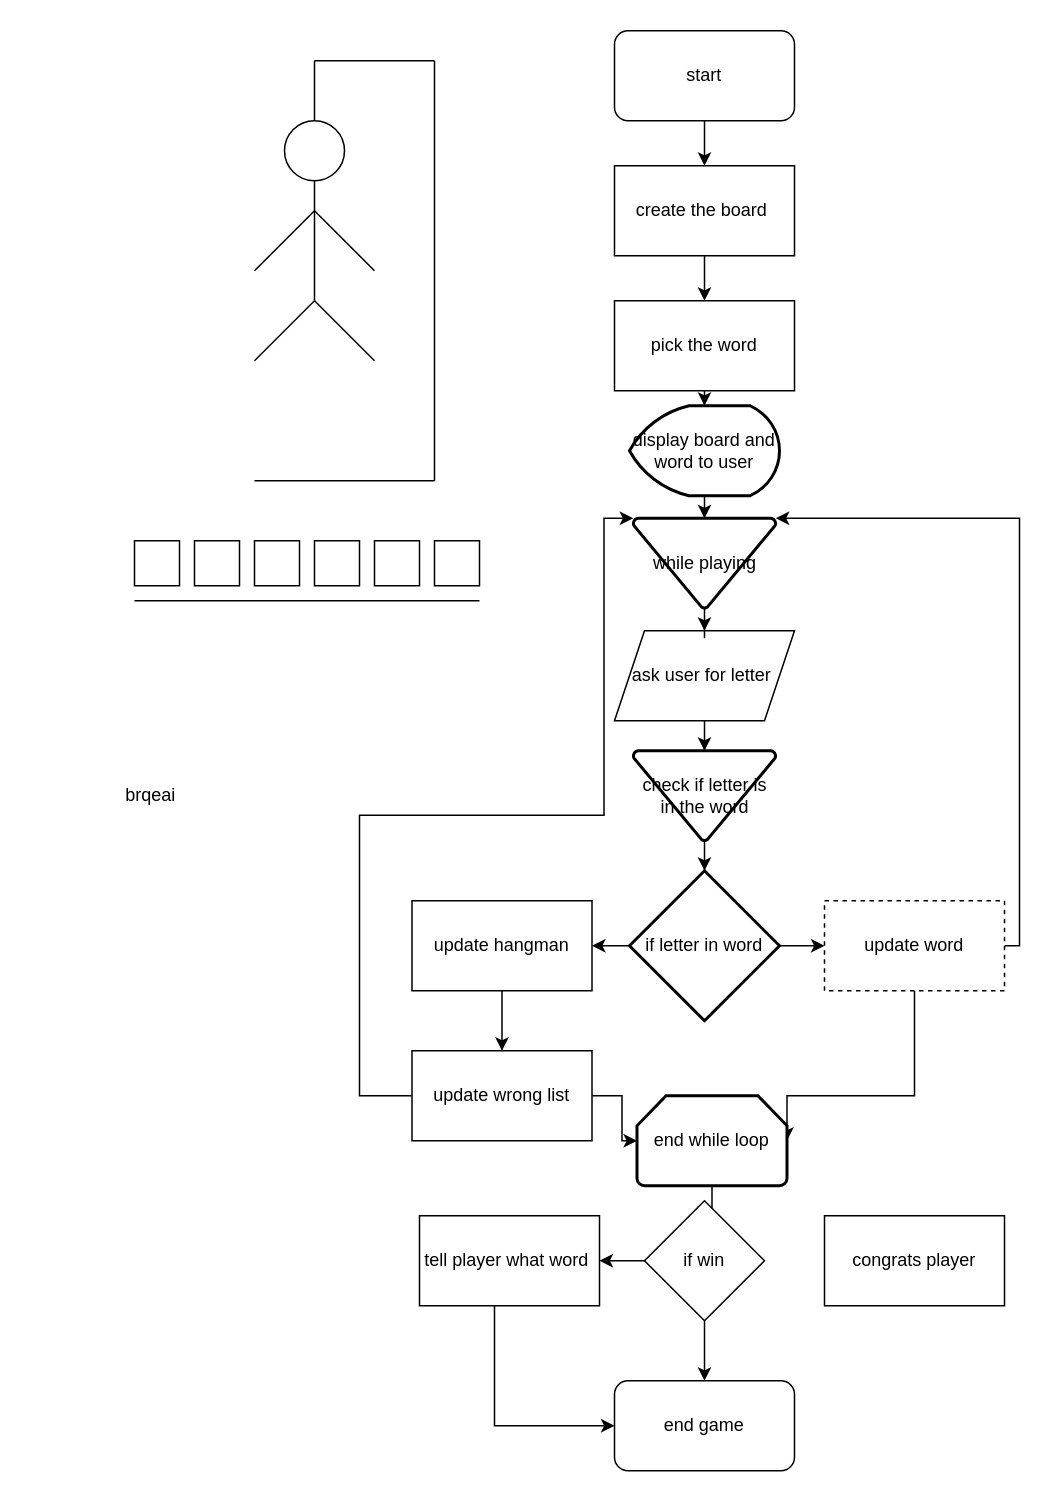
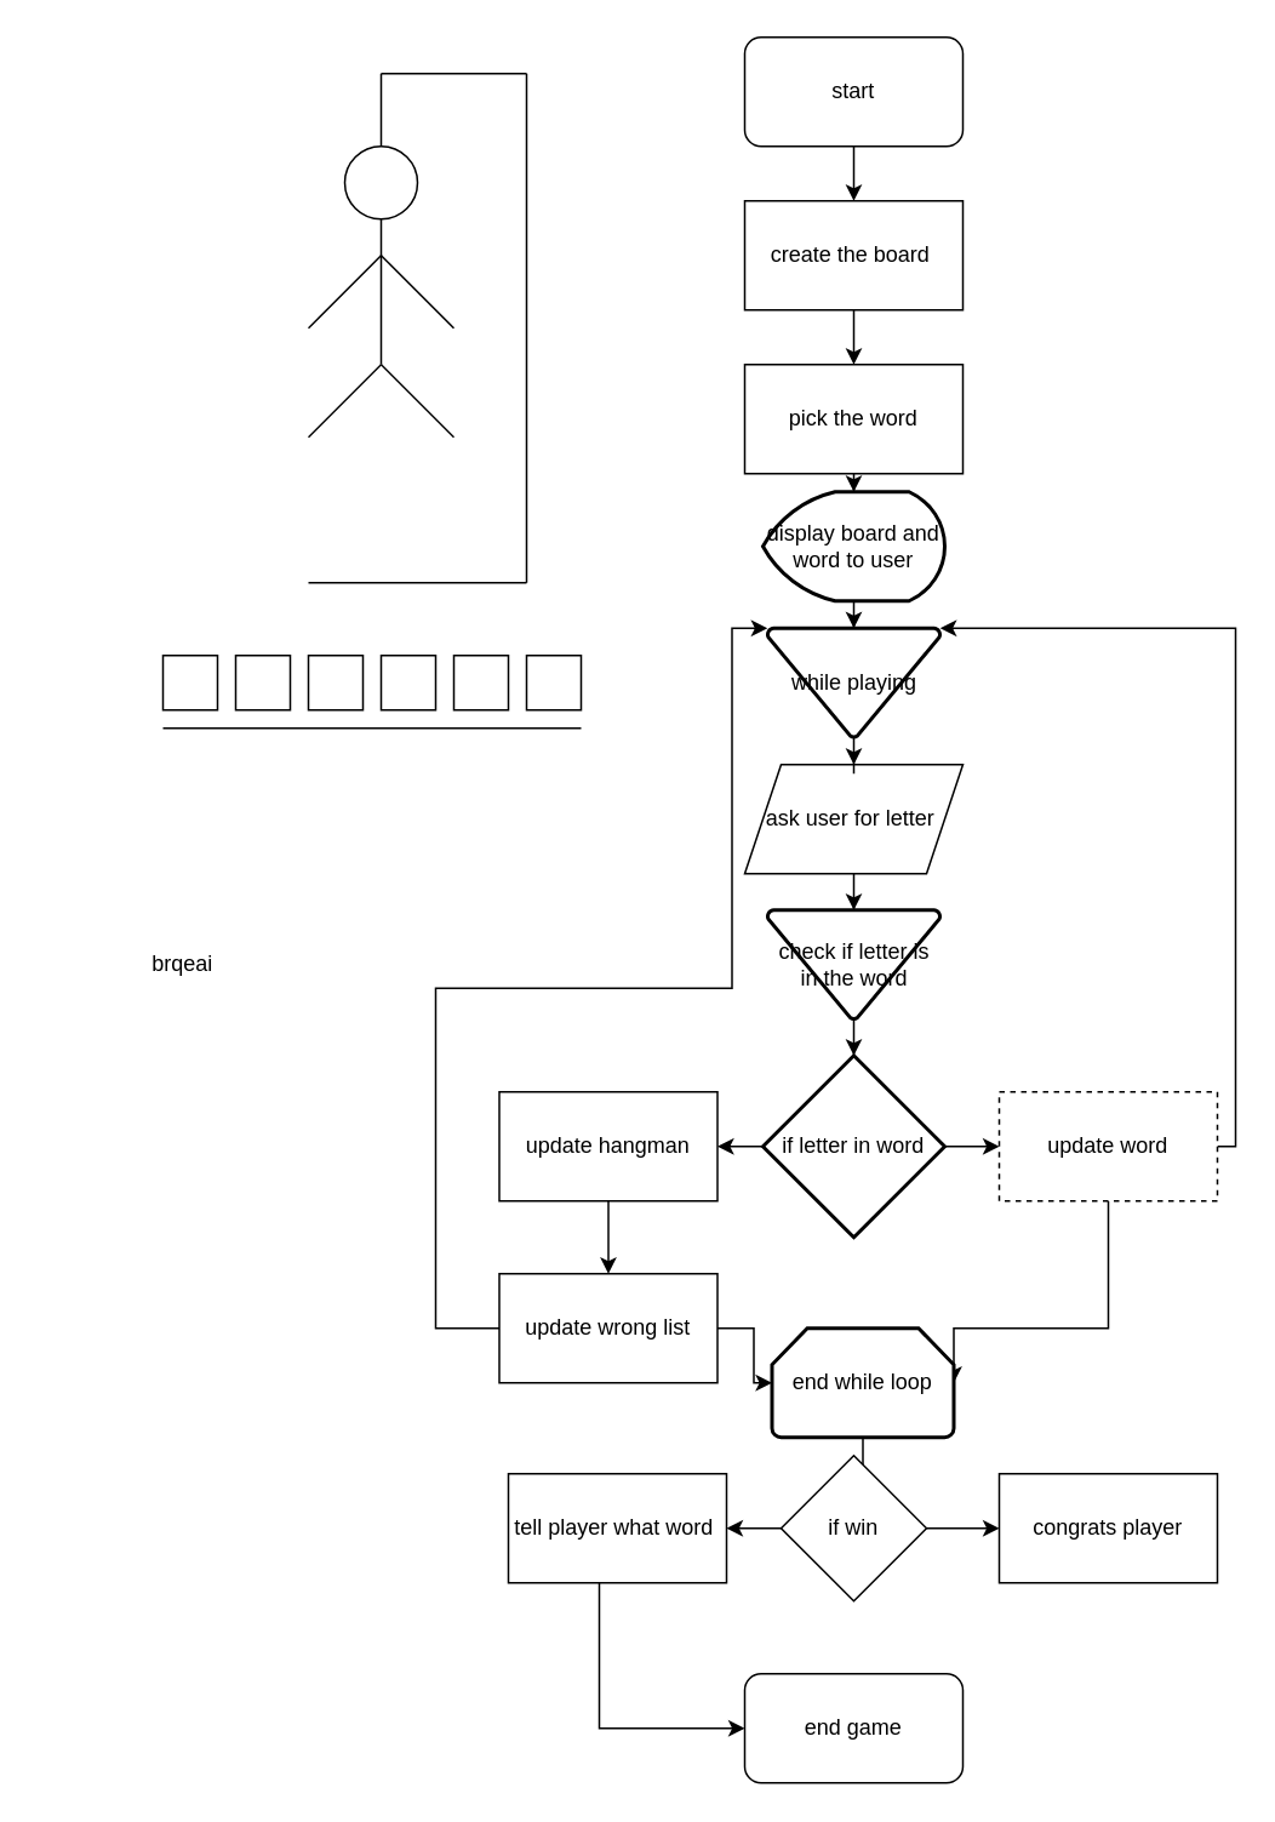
  <mxCell id="0" />
  <mxCell id="1" parent="0" />
  <mxCell id="2" value="" style="endArrow=none;html=1;" edge="1" parent="1"><mxGeometry width="50" height="50" relative="1" as="geometry"><mxPoint x="169" y="320" as="sourcePoint" /><mxPoint x="289" y="320" as="targetPoint" /></mxGeometry></mxCell>
  <mxCell id="3" value="" style="endArrow=none;html=1;" edge="1" parent="1"><mxGeometry width="50" height="50" relative="1" as="geometry"><mxPoint x="289" y="320" as="sourcePoint" /><mxPoint x="289" y="40" as="targetPoint" /></mxGeometry></mxCell>
  <mxCell id="4" value="" style="endArrow=none;html=1;" edge="1" parent="1"><mxGeometry width="50" height="50" relative="1" as="geometry"><mxPoint x="209" y="40" as="sourcePoint" /><mxPoint x="289" y="40" as="targetPoint" /></mxGeometry></mxCell>
  <mxCell id="5" value="" style="endArrow=none;html=1;" edge="1" parent="1"><mxGeometry width="50" height="50" relative="1" as="geometry"><mxPoint x="209" y="80" as="sourcePoint" /><mxPoint x="209" y="40" as="targetPoint" /></mxGeometry></mxCell>
  <mxCell id="6" value="" style="whiteSpace=wrap;html=1;aspect=fixed;" vertex="1" parent="1"><mxGeometry x="89" y="360" width="30" height="30" as="geometry" /></mxCell>
  <mxCell id="7" value="" style="whiteSpace=wrap;html=1;aspect=fixed;" vertex="1" parent="1"><mxGeometry x="169" y="360" width="30" height="30" as="geometry" /></mxCell>
  <mxCell id="8" value="" style="whiteSpace=wrap;html=1;aspect=fixed;" vertex="1" parent="1"><mxGeometry x="129" y="360" width="30" height="30" as="geometry" /></mxCell>
  <mxCell id="9" value="" style="whiteSpace=wrap;html=1;aspect=fixed;" vertex="1" parent="1"><mxGeometry x="209" y="360" width="30" height="30" as="geometry" /></mxCell>
  <mxCell id="10" value="" style="whiteSpace=wrap;html=1;aspect=fixed;" vertex="1" parent="1"><mxGeometry x="249" y="360" width="30" height="30" as="geometry" /></mxCell>
  <mxCell id="11" value="" style="whiteSpace=wrap;html=1;aspect=fixed;" vertex="1" parent="1"><mxGeometry x="289" y="360" width="30" height="30" as="geometry" /></mxCell>
  <mxCell id="12" value="" style="endArrow=none;html=1;" edge="1" parent="1"><mxGeometry width="50" height="50" relative="1" as="geometry"><mxPoint x="89" y="400" as="sourcePoint" /><mxPoint x="319" y="400" as="targetPoint" /></mxGeometry></mxCell>
  <mxCell id="13" style="edgeStyle=orthogonalEdgeStyle;rounded=0;orthogonalLoop=1;jettySize=auto;html=1;" edge="1" parent="1" source="14" target="16"><mxGeometry relative="1" as="geometry" /></mxCell>
  <mxCell id="14" value="start" style="rounded=1;whiteSpace=wrap;html=1;" vertex="1" parent="1"><mxGeometry x="409" y="20" width="120" height="60" as="geometry" /></mxCell>
  <mxCell id="15" style="edgeStyle=orthogonalEdgeStyle;rounded=0;orthogonalLoop=1;jettySize=auto;html=1;" edge="1" parent="1" source="16" target="18"><mxGeometry relative="1" as="geometry" /></mxCell>
  <mxCell id="16" value="create the board&amp;nbsp;" style="rounded=0;whiteSpace=wrap;html=1;" vertex="1" parent="1"><mxGeometry x="409" y="110" width="120" height="60" as="geometry" /></mxCell>
  <mxCell id="17" style="edgeStyle=orthogonalEdgeStyle;rounded=0;orthogonalLoop=1;jettySize=auto;html=1;" edge="1" parent="1" source="18" target="20"><mxGeometry relative="1" as="geometry" /></mxCell>
  <mxCell id="18" value="pick the word" style="rounded=0;whiteSpace=wrap;html=1;" vertex="1" parent="1"><mxGeometry x="409" y="200" width="120" height="60" as="geometry" /></mxCell>
  <mxCell id="19" style="edgeStyle=orthogonalEdgeStyle;rounded=0;orthogonalLoop=1;jettySize=auto;html=1;entryX=0.5;entryY=0;entryDx=0;entryDy=0;entryPerimeter=0;" edge="1" parent="1" source="20" target="36"><mxGeometry relative="1" as="geometry" /></mxCell>
  <mxCell id="20" value="display board and word to user" style="strokeWidth=2;html=1;shape=mxgraph.flowchart.display;whiteSpace=wrap;" vertex="1" parent="1"><mxGeometry x="419" y="270" width="100" height="60" as="geometry" /></mxCell>
  <mxCell id="21" style="edgeStyle=orthogonalEdgeStyle;rounded=0;orthogonalLoop=1;jettySize=auto;html=1;" edge="1" parent="1" source="22" target="26"><mxGeometry relative="1" as="geometry" /></mxCell>
  <mxCell id="22" value="ask user for letter&amp;nbsp;" style="shape=parallelogram;perimeter=parallelogramPerimeter;whiteSpace=wrap;html=1;fixedSize=1;" vertex="1" parent="1"><mxGeometry x="409" y="420" width="120" height="60" as="geometry" /></mxCell>
  <mxCell id="23" value="brqeai" style="text;html=1;strokeColor=none;fillColor=none;align=center;verticalAlign=middle;whiteSpace=wrap;rounded=0;" vertex="1" parent="1"><mxGeometry x="20" y="450" width="160" height="160" as="geometry" /></mxCell>
  <mxCell id="24" value="" style="ellipse;whiteSpace=wrap;html=1;aspect=fixed;" vertex="1" parent="1"><mxGeometry x="189" y="80" width="40" height="40" as="geometry" /></mxCell>
  <mxCell id="25" style="edgeStyle=orthogonalEdgeStyle;rounded=0;orthogonalLoop=1;jettySize=auto;html=1;" edge="1" parent="1" source="26" target="29"><mxGeometry relative="1" as="geometry" /></mxCell>
  <mxCell id="26" value="check if letter is in the word" style="strokeWidth=2;html=1;shape=mxgraph.flowchart.merge_or_storage;whiteSpace=wrap;" vertex="1" parent="1"><mxGeometry x="421.5" y="500" width="95" height="60" as="geometry" /></mxCell>
  <mxCell id="27" style="edgeStyle=orthogonalEdgeStyle;rounded=0;orthogonalLoop=1;jettySize=auto;html=1;" edge="1" parent="1" source="29" target="34"><mxGeometry relative="1" as="geometry" /></mxCell>
  <mxCell id="28" style="edgeStyle=orthogonalEdgeStyle;rounded=0;orthogonalLoop=1;jettySize=auto;html=1;" edge="1" parent="1" source="29" target="32"><mxGeometry relative="1" as="geometry" /></mxCell>
  <mxCell id="29" value="if letter in word" style="strokeWidth=2;html=1;shape=mxgraph.flowchart.decision;whiteSpace=wrap;" vertex="1" parent="1"><mxGeometry x="419" y="580" width="100" height="100" as="geometry" /></mxCell>
  <mxCell id="30" style="edgeStyle=orthogonalEdgeStyle;rounded=0;orthogonalLoop=1;jettySize=auto;html=1;entryX=1;entryY=0;entryDx=0;entryDy=0;entryPerimeter=0;" edge="1" parent="1" source="32" target="36"><mxGeometry relative="1" as="geometry"><Array as="points"><mxPoint x="679" y="630" /><mxPoint x="679" y="345" /></Array></mxGeometry></mxCell>
  <mxCell id="31" style="edgeStyle=orthogonalEdgeStyle;rounded=0;orthogonalLoop=1;jettySize=auto;html=1;entryX=1;entryY=0.5;entryDx=0;entryDy=0;entryPerimeter=0;" edge="1" parent="1" source="32" target="46"><mxGeometry relative="1" as="geometry"><Array as="points"><mxPoint x="609" y="730" /></Array></mxGeometry></mxCell>
  <mxCell id="32" value="update word" style="rounded=0;whiteSpace=wrap;html=1;dashed=1;" vertex="1" parent="1"><mxGeometry x="549" y="600" width="120" height="60" as="geometry" /></mxCell>
  <mxCell id="33" style="edgeStyle=orthogonalEdgeStyle;rounded=0;orthogonalLoop=1;jettySize=auto;html=1;" edge="1" parent="1" source="34" target="39"><mxGeometry relative="1" as="geometry" /></mxCell>
  <mxCell id="34" value="update hangman" style="rounded=0;whiteSpace=wrap;html=1;" vertex="1" parent="1"><mxGeometry x="274" y="600" width="120" height="60" as="geometry" /></mxCell>
  <mxCell id="35" style="edgeStyle=orthogonalEdgeStyle;rounded=0;orthogonalLoop=1;jettySize=auto;html=1;" edge="1" parent="1" source="36" target="22"><mxGeometry relative="1" as="geometry" /></mxCell>
  <mxCell id="36" value="while playing" style="strokeWidth=2;html=1;shape=mxgraph.flowchart.merge_or_storage;whiteSpace=wrap;" vertex="1" parent="1"><mxGeometry x="421.5" y="345" width="95" height="60" as="geometry" /></mxCell>
  <mxCell id="37" style="edgeStyle=orthogonalEdgeStyle;rounded=0;orthogonalLoop=1;jettySize=auto;html=1;entryX=0;entryY=0;entryDx=0;entryDy=0;entryPerimeter=0;" edge="1" parent="1" source="39" target="36"><mxGeometry relative="1" as="geometry"><Array as="points"><mxPoint x="239" y="730" /><mxPoint x="239" y="543" /><mxPoint x="402" y="543" /><mxPoint x="402" y="345" /></Array></mxGeometry></mxCell>
  <mxCell id="38" style="edgeStyle=orthogonalEdgeStyle;rounded=0;orthogonalLoop=1;jettySize=auto;html=1;" edge="1" parent="1" source="39" target="46"><mxGeometry relative="1" as="geometry" /></mxCell>
  <mxCell id="39" value="update wrong list" style="rounded=0;whiteSpace=wrap;html=1;" vertex="1" parent="1"><mxGeometry x="274" y="700" width="120" height="60" as="geometry" /></mxCell>
  <mxCell id="40" value="" style="endArrow=none;html=1;entryX=0.5;entryY=1;entryDx=0;entryDy=0;" edge="1" parent="1" target="24"><mxGeometry width="50" height="50" relative="1" as="geometry"><mxPoint x="209" y="200" as="sourcePoint" /><mxPoint x="239" y="340" as="targetPoint" /></mxGeometry></mxCell>
  <mxCell id="41" value="" style="endArrow=none;html=1;" edge="1" parent="1"><mxGeometry width="50" height="50" relative="1" as="geometry"><mxPoint x="249" y="240" as="sourcePoint" /><mxPoint x="209" y="200" as="targetPoint" /></mxGeometry></mxCell>
  <mxCell id="42" value="" style="endArrow=none;html=1;" edge="1" parent="1"><mxGeometry width="50" height="50" relative="1" as="geometry"><mxPoint x="169" y="180" as="sourcePoint" /><mxPoint x="209" y="140" as="targetPoint" /></mxGeometry></mxCell>
  <mxCell id="43" value="" style="endArrow=none;html=1;" edge="1" parent="1"><mxGeometry width="50" height="50" relative="1" as="geometry"><mxPoint x="169" y="240" as="sourcePoint" /><mxPoint x="209" y="200" as="targetPoint" /></mxGeometry></mxCell>
  <mxCell id="44" value="" style="endArrow=none;html=1;" edge="1" parent="1"><mxGeometry width="50" height="50" relative="1" as="geometry"><mxPoint x="249" y="180" as="sourcePoint" /><mxPoint x="209" y="140" as="targetPoint" /></mxGeometry></mxCell>
  <mxCell id="45" style="edgeStyle=orthogonalEdgeStyle;rounded=0;orthogonalLoop=1;jettySize=auto;html=1;" edge="1" parent="1" source="46" target="49"><mxGeometry relative="1" as="geometry" /></mxCell>
  <mxCell id="46" value="end while loop" style="strokeWidth=2;html=1;shape=mxgraph.flowchart.loop_limit;whiteSpace=wrap;" vertex="1" parent="1"><mxGeometry x="424" y="730" width="100" height="60" as="geometry" /></mxCell>
- <mxCell id="47" style="edgeStyle=orthogonalEdgeStyle;rounded=0;orthogonalLoop=1;jettySize=auto;html=1;" edge="1" parent="1" source="49" target="53"><mxGeometry relative="1" as="geometry" /></mxCell>
+ <mxCell id="47" style="edgeStyle=orthogonalEdgeStyle;rounded=0;orthogonalLoop=1;jettySize=auto;html=1;" edge="1" parent="1" source="49" target="50"><mxGeometry relative="1" as="geometry" /></mxCell>
  <mxCell id="48" style="edgeStyle=orthogonalEdgeStyle;rounded=0;orthogonalLoop=1;jettySize=auto;html=1;" edge="1" parent="1" source="49" target="52"><mxGeometry relative="1" as="geometry" /></mxCell>
  <mxCell id="49" value="if win" style="rhombus;whiteSpace=wrap;html=1;" vertex="1" parent="1"><mxGeometry x="429" y="800" width="80" height="80" as="geometry" /></mxCell>
  <mxCell id="50" value="congrats player" style="rounded=0;whiteSpace=wrap;html=1;" vertex="1" parent="1"><mxGeometry x="549" y="810" width="120" height="60" as="geometry" /></mxCell>
  <mxCell id="51" style="edgeStyle=orthogonalEdgeStyle;rounded=0;orthogonalLoop=1;jettySize=auto;html=1;entryX=0;entryY=0.5;entryDx=0;entryDy=0;" edge="1" parent="1" source="52" target="53"><mxGeometry relative="1" as="geometry"><Array as="points"><mxPoint x="329" y="950" /></Array></mxGeometry></mxCell>
  <mxCell id="52" value="tell player what word&amp;nbsp;" style="rounded=0;whiteSpace=wrap;html=1;" vertex="1" parent="1"><mxGeometry x="279" y="810" width="120" height="60" as="geometry" /></mxCell>
  <mxCell id="53" value="end game" style="rounded=1;whiteSpace=wrap;html=1;" vertex="1" parent="1"><mxGeometry x="409" y="920" width="120" height="60" as="geometry" /></mxCell>
